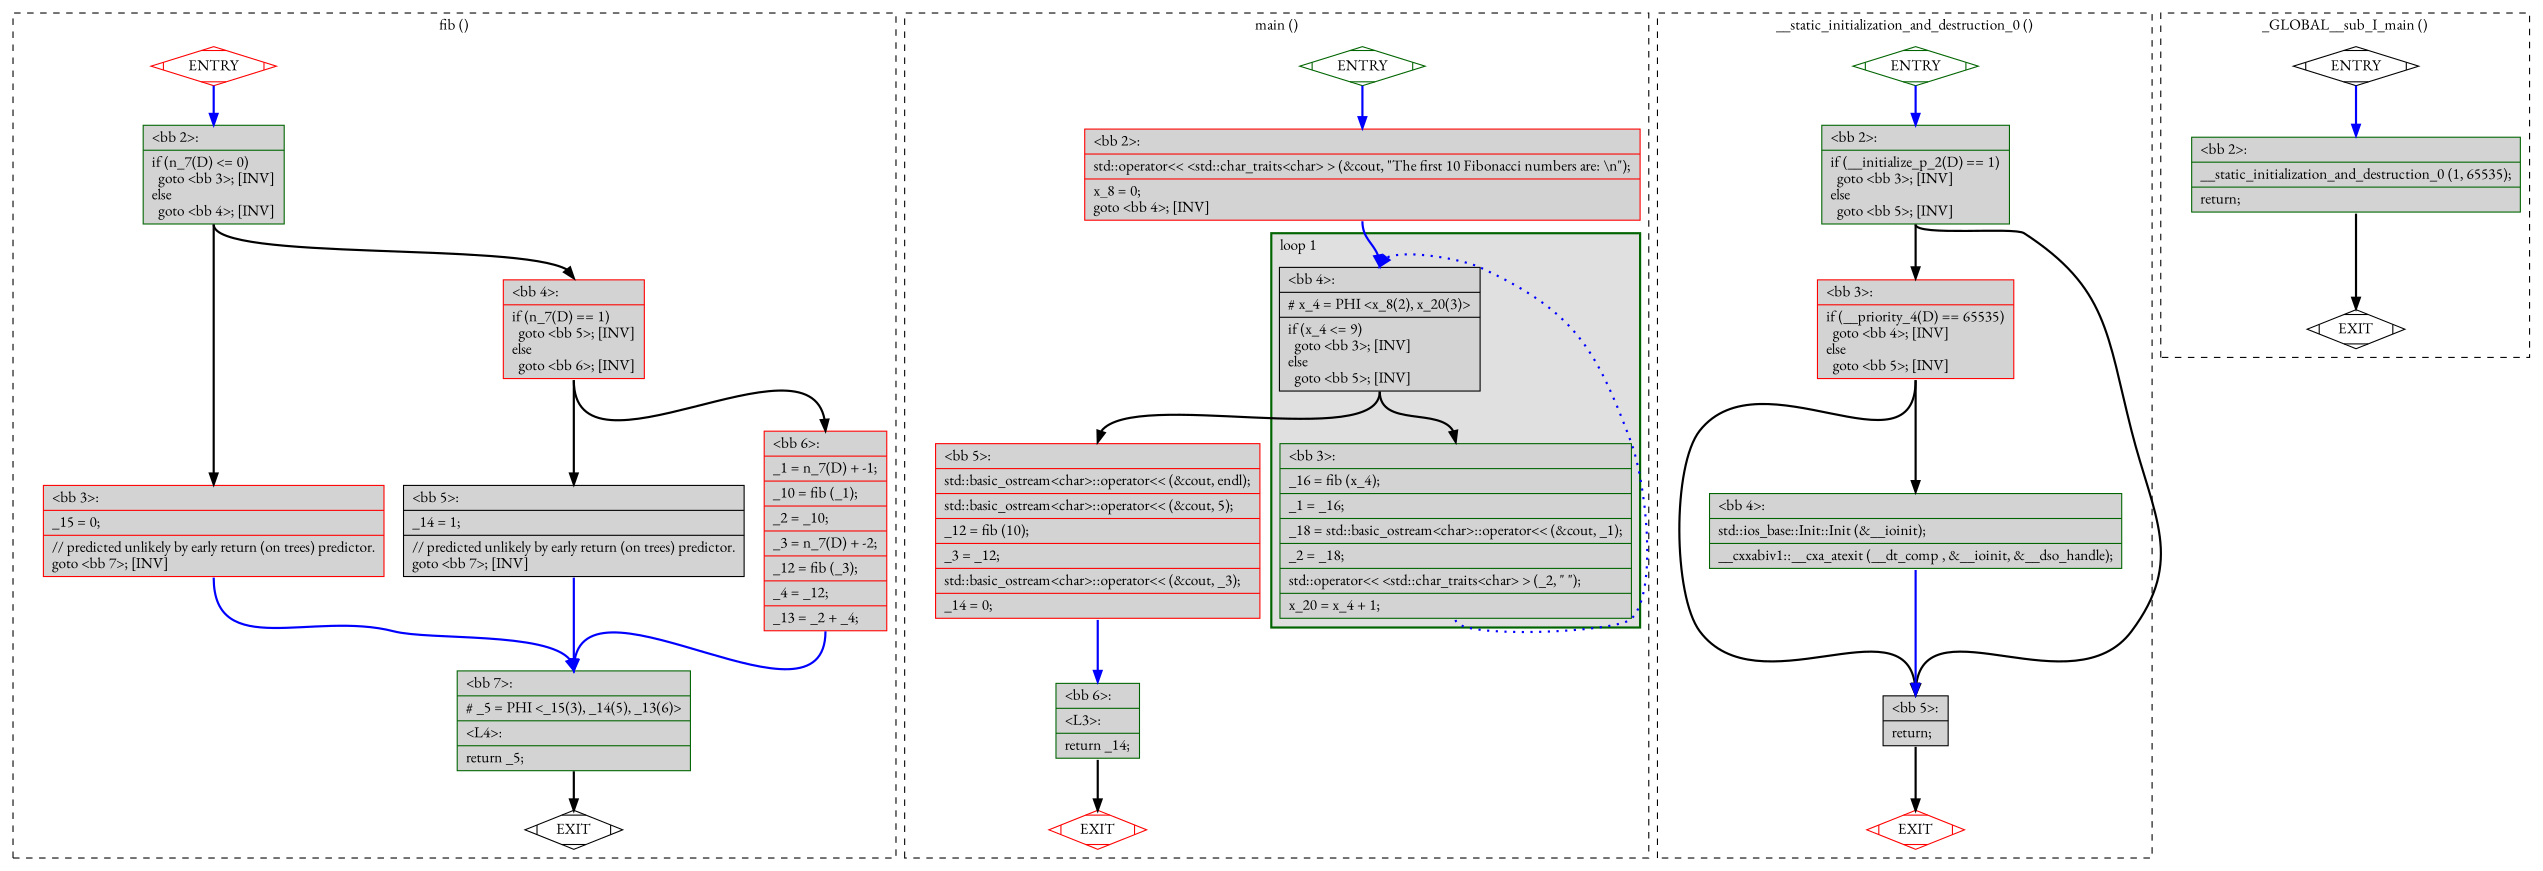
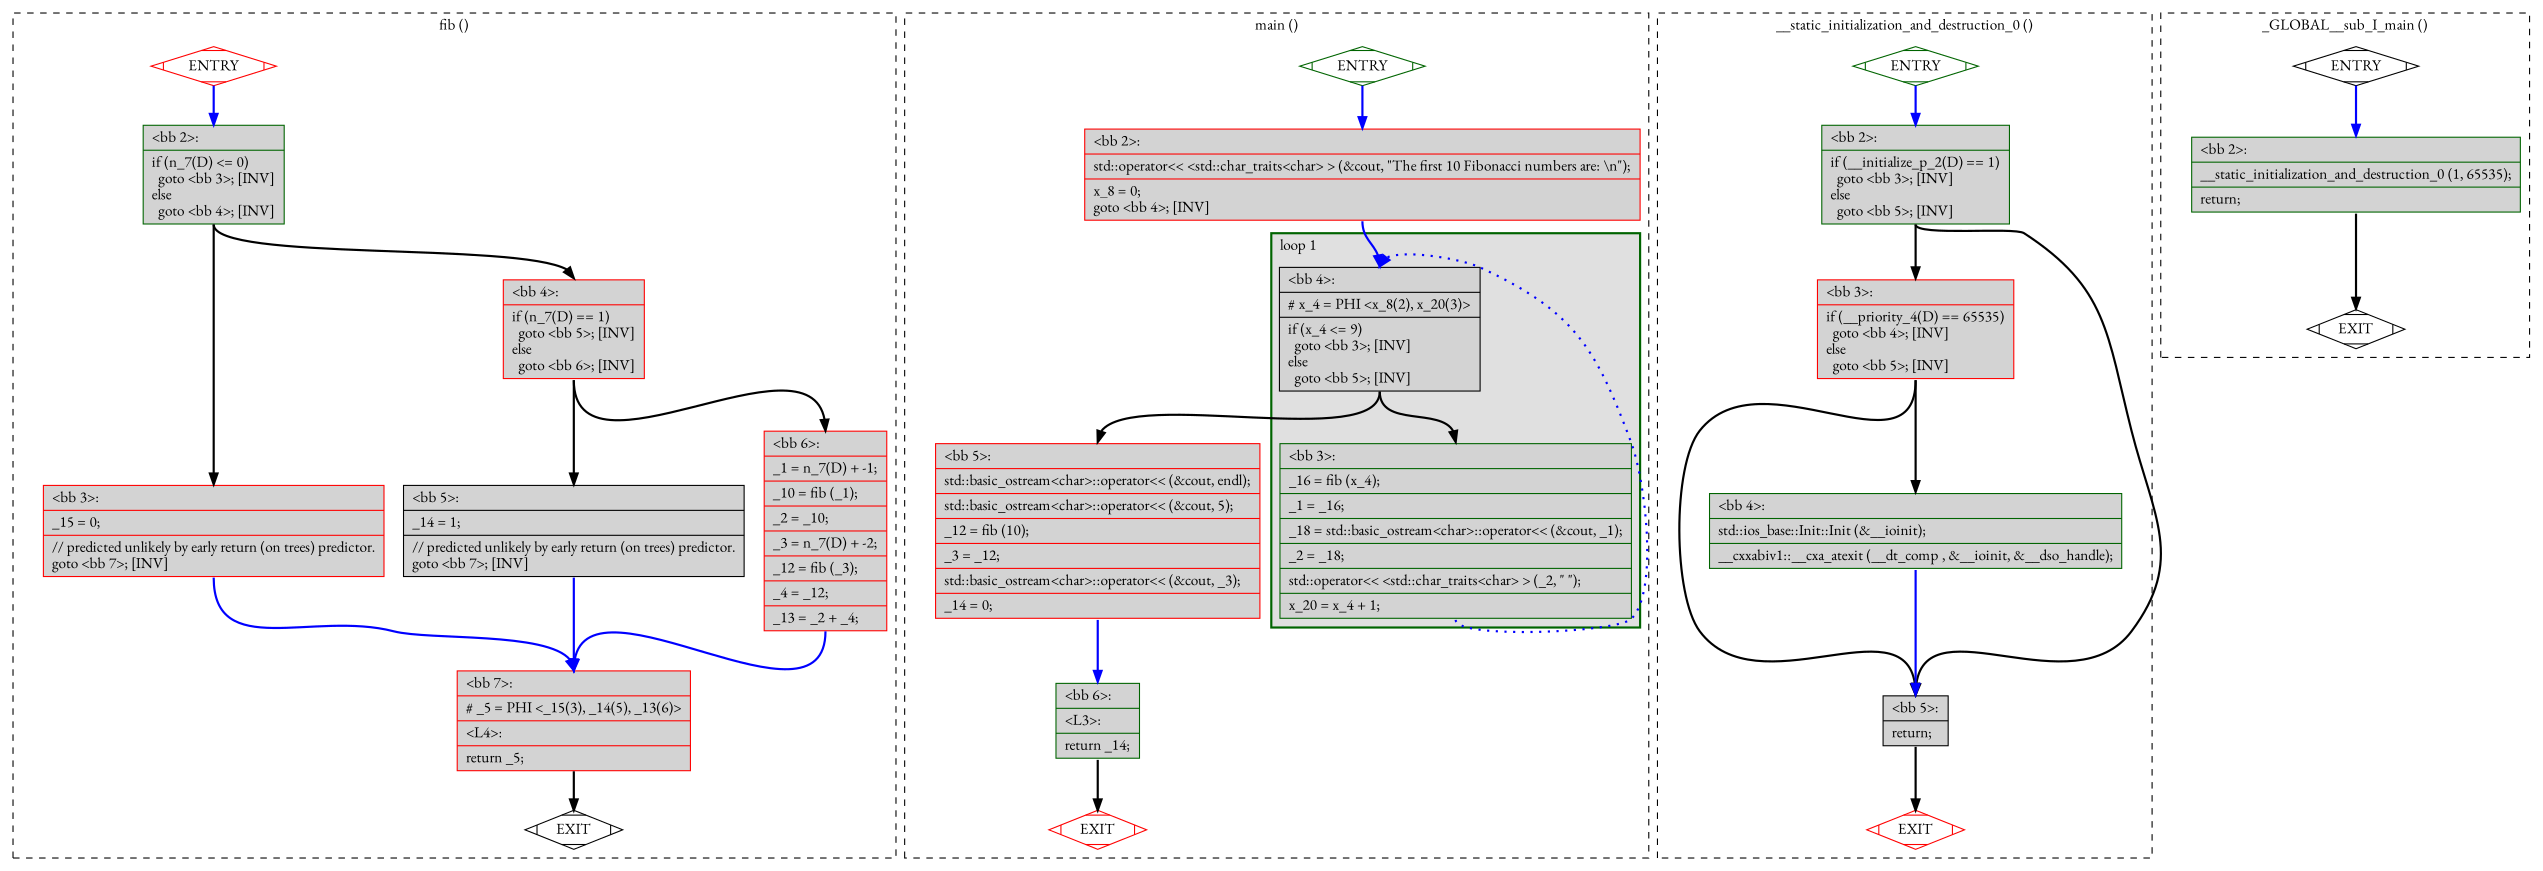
  digraph {
    fontname="EB Garamond"
    node [fillcolor=lightgrey shape=record style=filled color=red fontname="EB Garamond"]
    edge [constraint=true headport=n style="solid,bold" tailport=s fontname="EB Garamond" color=black weight=10]
    n1 [fillcolor=white label=ENTRY shape=Mdiamond]
    n2 [fillcolor=white label=EXIT shape=Mdiamond color=black]
    n3 [label="{\<bb\ 2\>:\l|if\ (n_7(D)\ \<=\ 0)\l\ \ goto\ \<bb\ 3\>;\ [INV]\lelse\l\ \ goto\ \<bb\ 4\>;\ [INV]\l}" color=darkgreen]
    n4 [label="{\<bb\ 3\>:\l|_15\ =\ 0;\l|//\ predicted\ unlikely\ by\ early\ return\ (on\ trees)\ predictor.\lgoto\ \<bb\ 7\>;\ [INV]\l}"]
    n5 [label="{\<bb\ 4\>:\l|if\ (n_7(D)\ ==\ 1)\l\ \ goto\ \<bb\ 5\>;\ [INV]\lelse\l\ \ goto\ \<bb\ 6\>;\ [INV]\l}"]
-   n6 [label="{\<bb\ 7\>:\l|#\ _5\ =\ PHI\ \<_15(3),\ _14(5),\ _13(6)\>\l|\<L4\>:\l|return\ _5;\l}" color=darkgreen]
+   n6 [label="{\<bb\ 7\>:\l|#\ _5\ =\ PHI\ \<_15(3),\ _14(5),\ _13(6)\>\l|\<L4\>:\l|return\ _5;\l}"]
    n7 [label="{\<bb\ 5\>:\l|_14\ =\ 1;\l|//\ predicted\ unlikely\ by\ early\ return\ (on\ trees)\ predictor.\lgoto\ \<bb\ 7\>;\ [INV]\l}" color=black]
    n8 [label="{\<bb\ 6\>:\l|_1\ =\ n_7(D)\ +\ -1;\l|_10\ =\ fib\ (_1);\l|_2\ =\ _10;\l|_3\ =\ n_7(D)\ +\ -2;\l|_12\ =\ fib\ (_3);\l|_4\ =\ _12;\l|_13\ =\ _2\ +\ _4;\l}"]
    n9 [label="{\<bb\ 4\>:\l|#\ x_4\ =\ PHI\ \<x_8(2),\ x_20(3)\>\l|if\ (x_4\ \<=\ 9)\l\ \ goto\ \<bb\ 3\>;\ [INV]\lelse\l\ \ goto\ \<bb\ 5\>;\ [INV]\l}" color=black]
    n10 [label="{\<bb\ 3\>:\l|_16\ =\ fib\ (x_4);\l|_1\ =\ _16;\l|_18\ =\ std::basic_ostream\<char\>::operator\<\<\ (&cout,\ _1);\l|_2\ =\ _18;\l|std::operator\<\<\ \<std::char_traits\<char\>\ \>\ (_2,\ \"\ \");\l|x_20\ =\ x_4\ +\ 1;\l}" color=darkgreen]
    n11 [label="{\<bb\ 5\>:\l|std::basic_ostream\<char\>::operator\<\<\ (&cout,\ endl);\l|std::basic_ostream\<char\>::operator\<\<\ (&cout,\ 5);\l|_12\ =\ fib\ (10);\l|_3\ =\ _12;\l|std::basic_ostream\<char\>::operator\<\<\ (&cout,\ _3);\l|_14\ =\ 0;\l}"]
    n12 [fillcolor=white label=ENTRY shape=Mdiamond color=darkgreen]
    n13 [fillcolor=white label=EXIT shape=Mdiamond]
    n14 [label="{\<bb\ 2\>:\l|std::operator\<\<\ \<std::char_traits\<char\>\ \>\ (&cout,\ \"The\ first\ 10\ Fibonacci\ numbers\ are:\ \\n\");\l|x_8\ =\ 0;\lgoto\ \<bb\ 4\>;\ [INV]\l}"]
    n15 [label="{\<bb\ 6\>:\l|\<L3\>:\l|return\ _14;\l}" color=darkgreen]
    n16 [fillcolor=white label=ENTRY shape=Mdiamond color=darkgreen]
    n17 [fillcolor=white label=EXIT shape=Mdiamond]
    n18 [label="{\<bb\ 2\>:\l|if\ (__initialize_p_2(D)\ ==\ 1)\l\ \ goto\ \<bb\ 3\>;\ [INV]\lelse\l\ \ goto\ \<bb\ 5\>;\ [INV]\l}" color=darkgreen]
    n19 [label="{\<bb\ 3\>:\l|if\ (__priority_4(D)\ ==\ 65535)\l\ \ goto\ \<bb\ 4\>;\ [INV]\lelse\l\ \ goto\ \<bb\ 5\>;\ [INV]\l}"]
    n20 [label="{\<bb\ 5\>:\l|return;\l}" color=black]
    n21 [label="{\<bb\ 4\>:\l|std::ios_base::Init::Init\ (&__ioinit);\l|__cxxabiv1::__cxa_atexit\ (__dt_comp\ ,\ &__ioinit,\ &__dso_handle);\l}" color=darkgreen]
    n22 [fillcolor=white label=ENTRY shape=Mdiamond color=black]
    n23 [fillcolor=white label=EXIT shape=Mdiamond color=black]
    n24 [label="{\<bb\ 2\>:\l|__static_initialization_and_destruction_0\ (1,\ 65535);\l|return;\l}" color=darkgreen]
    subgraph cluster_1 {
      color=black
      label="fib ()"
      style=dashed
      n1
      n2
      n3
      n4
      n5
      n6
      n7
      n8
    }
    subgraph cluster_2 {
      color=black
      label="main ()"
      style=dashed
      n11
      n12
      n13
      n14
      n15
      subgraph cluster_3 {
        color=darkgreen
        fillcolor=grey88
        label="loop 1"
        labeljust=l
        penwidth=2
        style=filled
        n9
        n10
      }
    }
    subgraph cluster_4 {
      color=black
      label="__static_initialization_and_destruction_0 ()"
      style=dashed
      n16
      n17
      n18
      n19
      n20
      n21
    }
    subgraph cluster_5 {
      color=black
      label="_GLOBAL__sub_I_main ()"
      style=dashed
      n22
      n23
      n24
    }
    n1 -> n2 [style=invis color="" weight=""]
    n1 -> n3 [color=blue weight=100]
    n3 -> n4
    n3 -> n5
    n4 -> n6 [color=blue weight=100]
    n5 -> n7
    n5 -> n8
    n6 -> n2
    n7 -> n6 [color=blue weight=100]
    n8 -> n6 [color=blue weight=100]
    n9 -> n10
    n9 -> n11
    n10 -> n9 [color=blue constraint=false style="dotted,bold"]
    n11 -> n15 [color=blue weight=100]
    n12 -> n13 [style=invis color="" weight=""]
    n12 -> n14 [color=blue weight=100]
    n14 -> n9 [color=blue weight=100]
    n15 -> n13
    n16 -> n17 [style=invis color="" weight=""]
    n16 -> n18 [color=blue weight=100]
    n18 -> n19
    n18 -> n20
    n19 -> n20
    n19 -> n21
    n20 -> n17
    n21 -> n20 [color=blue weight=100]
    n22 -> n23 [style=invis color="" weight=""]
    n22 -> n24 [color=blue weight=100]
    n24 -> n23
  }
